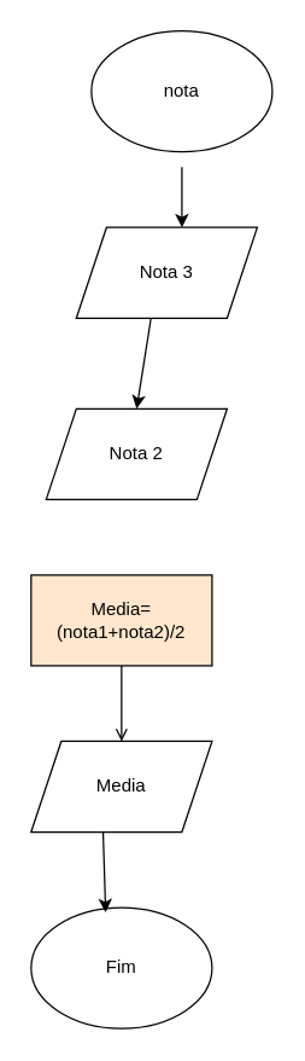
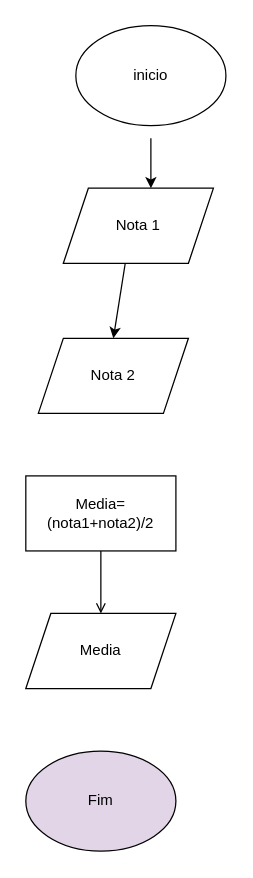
  <mxCell id="0" />
  <mxCell id="1" parent="0" />
- <mxCell id="2" value="nota" style="ellipse;whiteSpace=wrap;html=1;" vertex="1" parent="1"><mxGeometry x="60" y="20" width="120" height="80" as="geometry" /></mxCell>
+ <mxCell id="2" value="inicio" style="ellipse;whiteSpace=wrap;html=1;" vertex="1" parent="1"><mxGeometry x="60" y="20" width="120" height="80" as="geometry" /></mxCell>
  <mxCell id="3" value="" style="endArrow=classic;html=1;" edge="1" parent="1"><mxGeometry width="50" height="50" relative="1" as="geometry"><mxPoint x="120" y="110" as="sourcePoint" /><mxPoint x="120" y="150" as="targetPoint" /></mxGeometry></mxCell>
- <mxCell id="4" value="Nota 3" style="shape=parallelogram;perimeter=parallelogramPerimeter;whiteSpace=wrap;html=1;fixedSize=1;" vertex="1" parent="1"><mxGeometry x="50" y="150" width="120" height="60" as="geometry" /></mxCell>
+ <mxCell id="4" value="Nota 1" style="shape=parallelogram;perimeter=parallelogramPerimeter;whiteSpace=wrap;html=1;fixedSize=1;" vertex="1" parent="1"><mxGeometry x="50" y="150" width="120" height="60" as="geometry" /></mxCell>
  <mxCell id="5" value="" style="endArrow=classic;html=1;entryX=0.5;entryY=0;entryDx=0;entryDy=0;" edge="1" parent="1" target="6"><mxGeometry width="50" height="50" relative="1" as="geometry"><mxPoint x="99.5" y="210" as="sourcePoint" /><mxPoint x="99.5" y="270" as="targetPoint" /></mxGeometry></mxCell>
  <mxCell id="6" value="Nota 2" style="shape=parallelogram;perimeter=parallelogramPerimeter;whiteSpace=wrap;html=1;fixedSize=1;" vertex="1" parent="1"><mxGeometry x="30" y="270" width="120" height="60" as="geometry" /></mxCell>
- <mxCell id="7" value="Media=(nota1+nota2)/2" style="rounded=0;whiteSpace=wrap;html=1;fillColor=#ffe6cc;" vertex="1" parent="1"><mxGeometry x="20" y="380" width="120" height="60" as="geometry" /></mxCell>
+ <mxCell id="7" value="Media=(nota1+nota2)/2" style="rounded=0;whiteSpace=wrap;html=1;" vertex="1" parent="1"><mxGeometry x="20" y="380" width="120" height="60" as="geometry" /></mxCell>
  <mxCell id="8" value="Media" style="shape=parallelogram;perimeter=parallelogramPerimeter;whiteSpace=wrap;html=1;fixedSize=1;" vertex="1" parent="1"><mxGeometry x="20" y="490" width="120" height="60" as="geometry" /></mxCell>
  <mxCell id="9" value="" style="endArrow=open;html=1;entryX=0.5;entryY=0;entryDx=0;entryDy=0;exitX=0.5;exitY=1;exitDx=0;exitDy=0;" edge="1" parent="1" source="7" target="8"><mxGeometry width="50" height="50" relative="1" as="geometry"><mxPoint x="100" y="460" as="sourcePoint" /><mxPoint x="150" y="410" as="targetPoint" /></mxGeometry></mxCell>
- <mxCell id="10" value="Fim" style="ellipse;whiteSpace=wrap;html=1;" vertex="1" parent="1"><mxGeometry x="20" y="600" width="120" height="80" as="geometry" /></mxCell>
- <mxCell id="11" value="" style="endArrow=classic;html=1;entryX=0.412;entryY=0.04;entryDx=0;entryDy=0;entryPerimeter=0;exitX=0.398;exitY=1.007;exitDx=0;exitDy=0;exitPerimeter=0;" edge="1" parent="1" source="8" target="10"><mxGeometry width="50" height="50" relative="1" as="geometry"><mxPoint x="50" y="610" as="sourcePoint" /><mxPoint x="100" y="560" as="targetPoint" /></mxGeometry></mxCell>
+ <mxCell id="10" value="Fim" style="ellipse;whiteSpace=wrap;html=1;fillColor=#e1d5e7;" vertex="1" parent="1"><mxGeometry x="20" y="600" width="120" height="80" as="geometry" /></mxCell>
